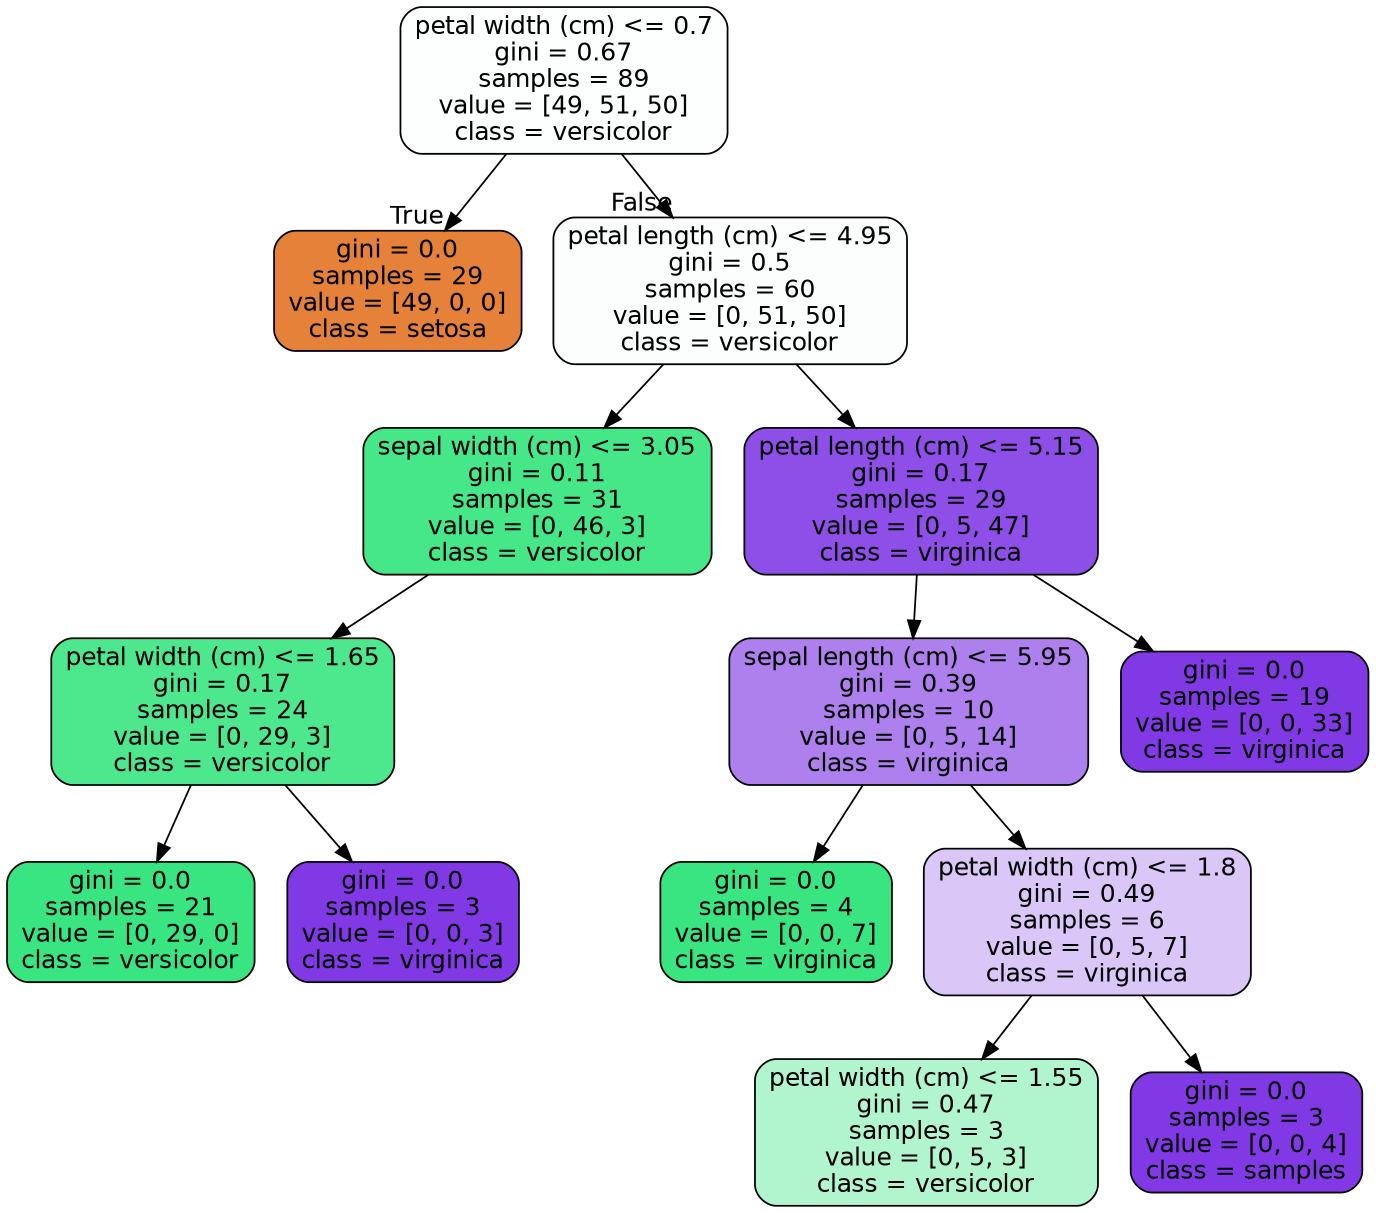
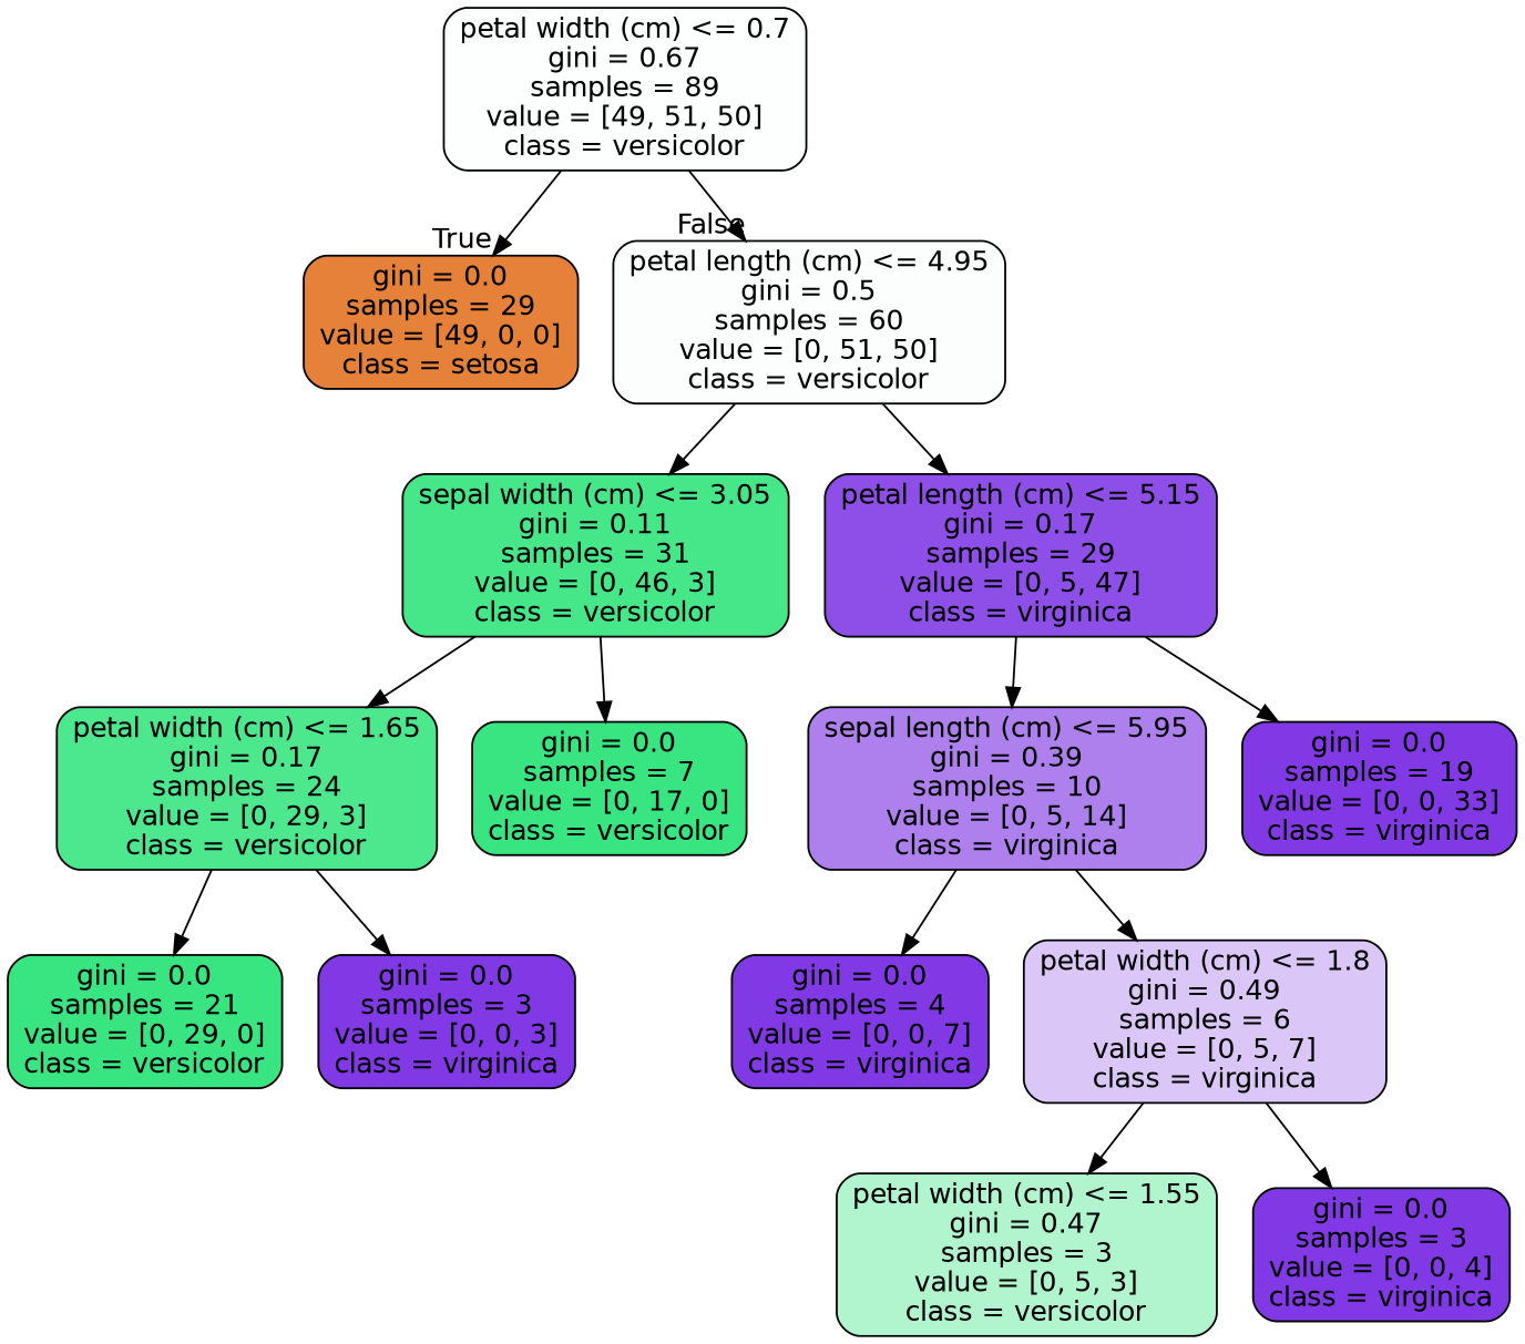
  digraph {
    node [color=black fillcolor="#8139e5" fontname=helvetica shape=box style="filled, rounded"]
    edge [fontname=helvetica]
    n1 [fillcolor="#fdfffe" label="petal width (cm) <= 0.7\ngini = 0.67\nsamples = 89\nvalue = [49, 51, 50]\nclass = versicolor"]
    n2 [fillcolor="#e58139" label="gini = 0.0\nsamples = 29\nvalue = [49, 0, 0]\nclass = setosa"]
    n3 [fillcolor="#fbfefd" label="petal length (cm) <= 4.95\ngini = 0.5\nsamples = 60\nvalue = [0, 51, 50]\nclass = versicolor"]
    n4 [fillcolor="#46e789" label="sepal width (cm) <= 3.05\ngini = 0.11\nsamples = 31\nvalue = [0, 46, 3]\nclass = versicolor"]
    n5 [fillcolor="#8e4ee8" label="petal length (cm) <= 5.15\ngini = 0.17\nsamples = 29\nvalue = [0, 5, 47]\nclass = virginica"]
    n6 [fillcolor="#4de88e" label="petal width (cm) <= 1.65\ngini = 0.17\nsamples = 24\nvalue = [0, 29, 3]\nclass = versicolor"]
+   n7 [fillcolor="#39e581" label="gini = 0.0\nsamples = 7\nvalue = [0, 17, 0]\nclass = versicolor"]
    n8 [fillcolor="#ae80ee" label="sepal length (cm) <= 5.95\ngini = 0.39\nsamples = 10\nvalue = [0, 5, 14]\nclass = virginica"]
    n9 [label="gini = 0.0\nsamples = 19\nvalue = [0, 0, 33]\nclass = virginica"]
    n10 [fillcolor="#39e581" label="gini = 0.0\nsamples = 21\nvalue = [0, 29, 0]\nclass = versicolor"]
    n11 [label="gini = 0.0\nsamples = 3\nvalue = [0, 0, 3]\nclass = virginica"]
-   n12 [fillcolor="#39e581" label="gini = 0.0\nsamples = 4\nvalue = [0, 0, 7]\nclass = virginica"]
+   n12 [label="gini = 0.0\nsamples = 4\nvalue = [0, 0, 7]\nclass = virginica"]
    n13 [fillcolor="#dbc6f8" label="petal width (cm) <= 1.8\ngini = 0.49\nsamples = 6\nvalue = [0, 5, 7]\nclass = virginica"]
    n14 [fillcolor="#b0f5cd" label="petal width (cm) <= 1.55\ngini = 0.47\nsamples = 3\nvalue = [0, 5, 3]\nclass = versicolor"]
-   n15 [label="gini = 0.0\nsamples = 3\nvalue = [0, 0, 4]\nclass = samples"]
+   n15 [label="gini = 0.0\nsamples = 3\nvalue = [0, 0, 4]\nclass = virginica"]
    n1 -> n2 [headlabel=True labelangle=45 labeldistance=2.5]
    n1 -> n3 [headlabel=False labelangle=-45 labeldistance=2.5]
    n3 -> n4
    n3 -> n5
    n4 -> n6
+   n4 -> n7
    n5 -> n8
    n5 -> n9
    n6 -> n10
    n6 -> n11
    n8 -> n12
    n8 -> n13
    n13 -> n14
    n13 -> n15
  }
